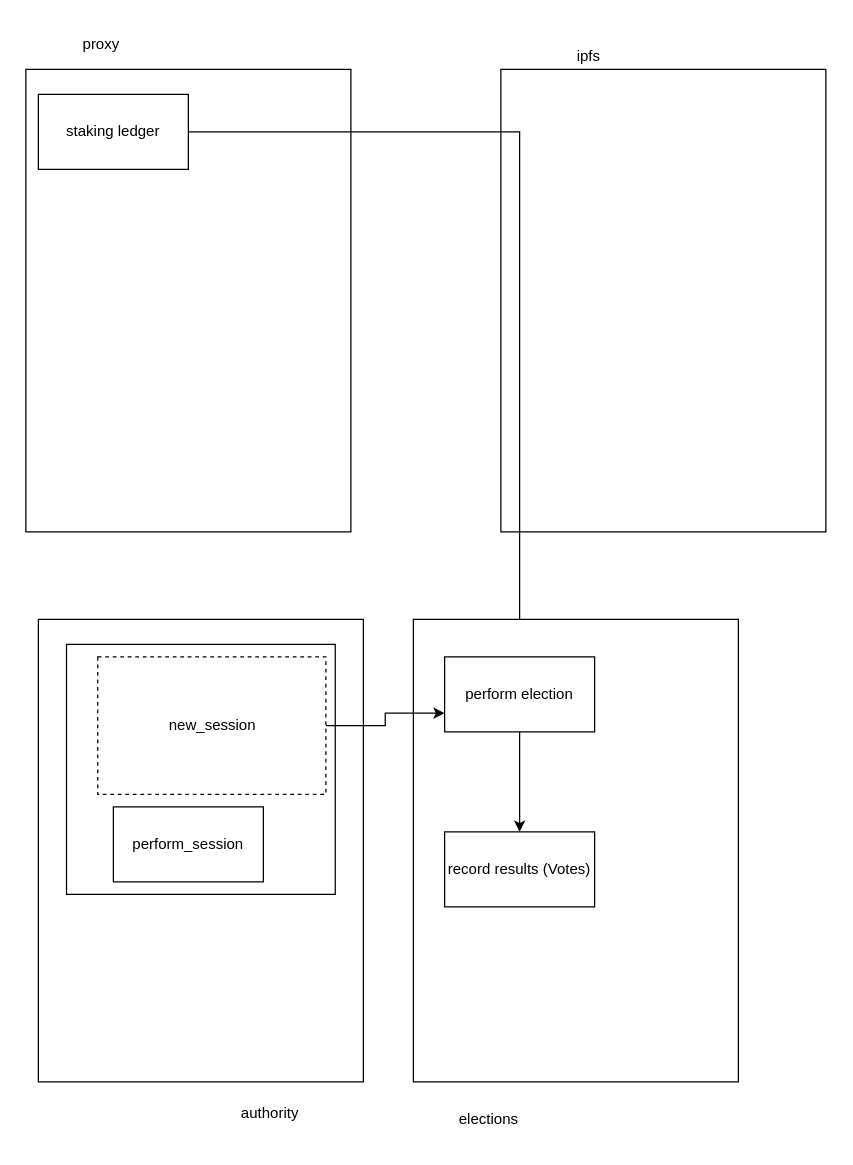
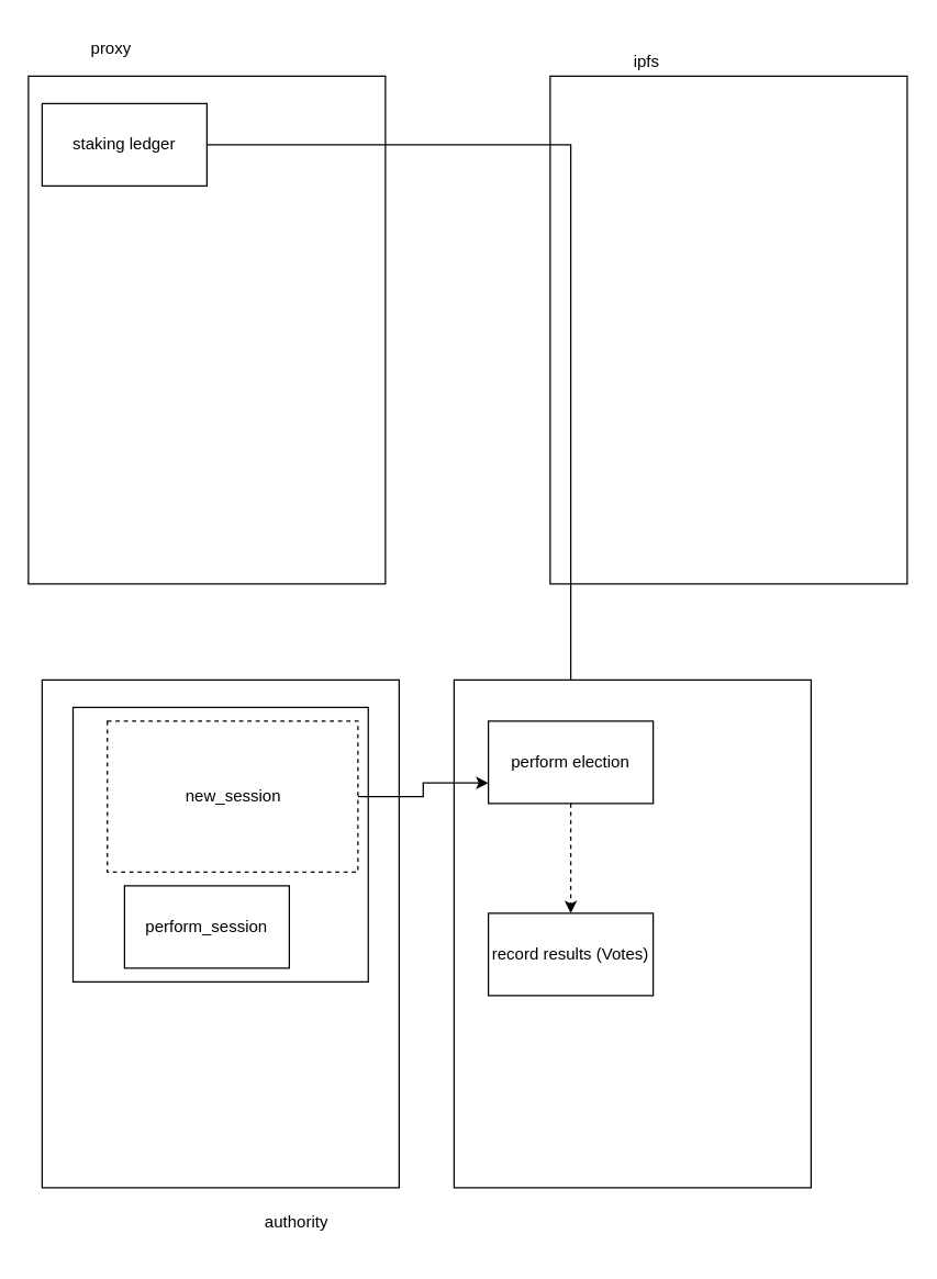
  <mxCell id="0" />
  <mxCell id="1" parent="0" />
  <mxCell id="2" value="" style="rounded=0;whiteSpace=wrap;html=1;" parent="1" vertex="1"><mxGeometry x="20" y="55" width="260" height="370" as="geometry" /></mxCell>
  <mxCell id="3" value="" style="rounded=0;whiteSpace=wrap;html=1;" parent="1" vertex="1"><mxGeometry x="400" y="55" width="260" height="370" as="geometry" /></mxCell>
  <mxCell id="4" value="proxy" style="text;html=1;align=center;verticalAlign=middle;resizable=0;points=[];autosize=1;strokeColor=none;fillColor=none;" parent="1" vertex="1"><mxGeometry x="55" y="20" width="50" height="30" as="geometry" /></mxCell>
  <mxCell id="5" value="ipfs" style="text;html=1;align=center;verticalAlign=middle;resizable=0;points=[];autosize=1;strokeColor=none;fillColor=none;" parent="1" vertex="1"><mxGeometry x="450" y="30" width="40" height="30" as="geometry" /></mxCell>
  <mxCell id="6" value="" style="rounded=0;whiteSpace=wrap;html=1;" parent="1" vertex="1"><mxGeometry x="30" y="495" width="260" height="370" as="geometry" /></mxCell>
  <mxCell id="7" value="authority" style="text;html=1;align=center;verticalAlign=middle;resizable=0;points=[];autosize=1;strokeColor=none;fillColor=none;" parent="1" vertex="1"><mxGeometry x="180" y="875" width="70" height="30" as="geometry" /></mxCell>
  <mxCell id="8" value="" style="rounded=0;whiteSpace=wrap;html=1;" parent="1" vertex="1"><mxGeometry x="52.5" y="515" width="215" height="200" as="geometry" /></mxCell>
  <mxCell id="9" value="new_session" style="rounded=0;whiteSpace=wrap;html=1;dashed=1;" parent="1" vertex="1"><mxGeometry x="77.5" y="525" width="182.5" height="110" as="geometry" /></mxCell>
  <mxCell id="10" value="perform_session" style="rounded=0;whiteSpace=wrap;html=1;" parent="1" vertex="1"><mxGeometry x="90" y="645" width="120" height="60" as="geometry" /></mxCell>
  <mxCell id="11" style="edgeStyle=orthogonalEdgeStyle;rounded=0;orthogonalLoop=1;jettySize=auto;html=1;" edge="1" parent="1" source="12" target="16"><mxGeometry relative="1" as="geometry" /></mxCell>
  <mxCell id="12" value="staking ledger" style="rounded=0;whiteSpace=wrap;html=1;" parent="1" vertex="1"><mxGeometry x="30" y="75" width="120" height="60" as="geometry" /></mxCell>
  <mxCell id="13" value="" style="rounded=0;whiteSpace=wrap;html=1;" vertex="1" parent="1"><mxGeometry x="330" y="495" width="260" height="370" as="geometry" /></mxCell>
- <mxCell id="14" value="elections" style="text;html=1;align=center;verticalAlign=middle;resizable=0;points=[];autosize=1;strokeColor=none;fillColor=none;" vertex="1" parent="1"><mxGeometry x="355" y="880" width="70" height="30" as="geometry" /></mxCell>
- <mxCell id="15" value="" style="edgeStyle=orthogonalEdgeStyle;rounded=0;orthogonalLoop=1;jettySize=auto;html=1;" edge="1" parent="1" source="16" target="17"><mxGeometry relative="1" as="geometry" /></mxCell>
+ <mxCell id="15" value="" style="edgeStyle=orthogonalEdgeStyle;rounded=0;orthogonalLoop=1;jettySize=auto;html=1;dashed=1;" edge="1" parent="1" source="16" target="17"><mxGeometry relative="1" as="geometry" /></mxCell>
  <mxCell id="16" value="perform election" style="whiteSpace=wrap;html=1;" vertex="1" parent="1"><mxGeometry x="355" y="525" width="120" height="60" as="geometry" /></mxCell>
  <mxCell id="17" value="record results (Votes)" style="whiteSpace=wrap;html=1;" vertex="1" parent="1"><mxGeometry x="355" y="665" width="120" height="60" as="geometry" /></mxCell>
  <mxCell id="18" value="" style="edgeStyle=orthogonalEdgeStyle;rounded=0;orthogonalLoop=1;jettySize=auto;html=1;entryX=0;entryY=0.75;entryDx=0;entryDy=0;" edge="1" parent="1" source="9" target="16"><mxGeometry relative="1" as="geometry" /></mxCell>
